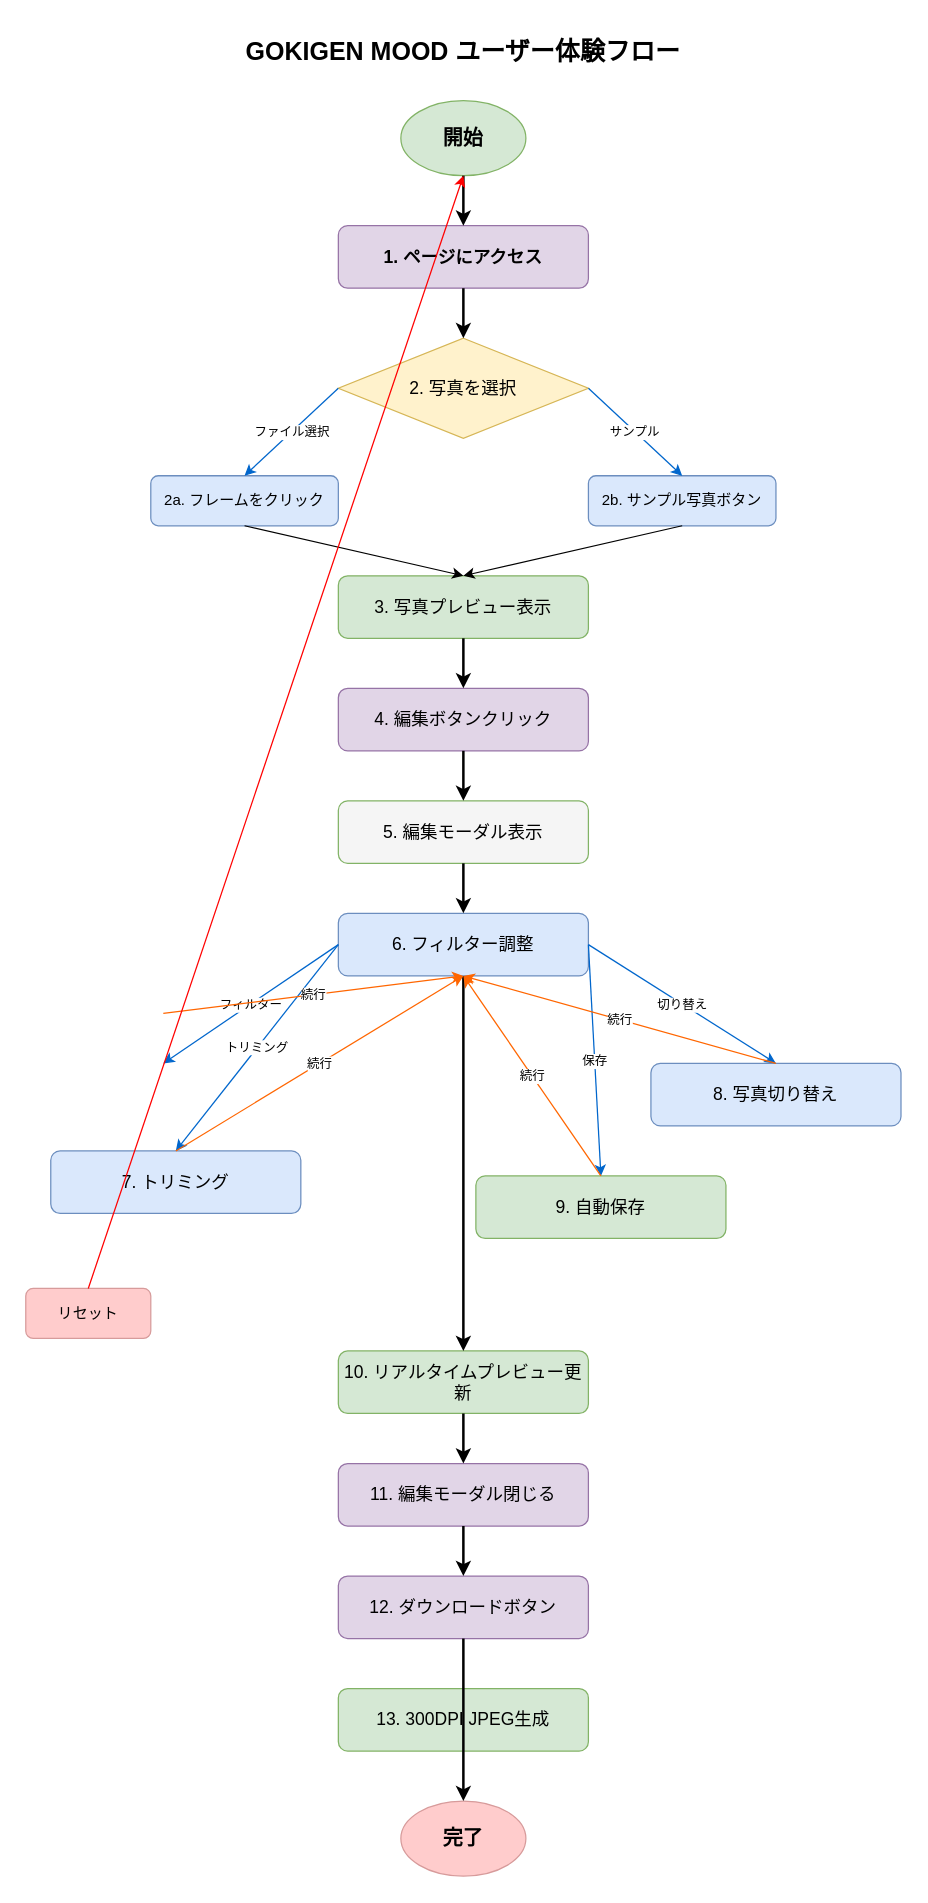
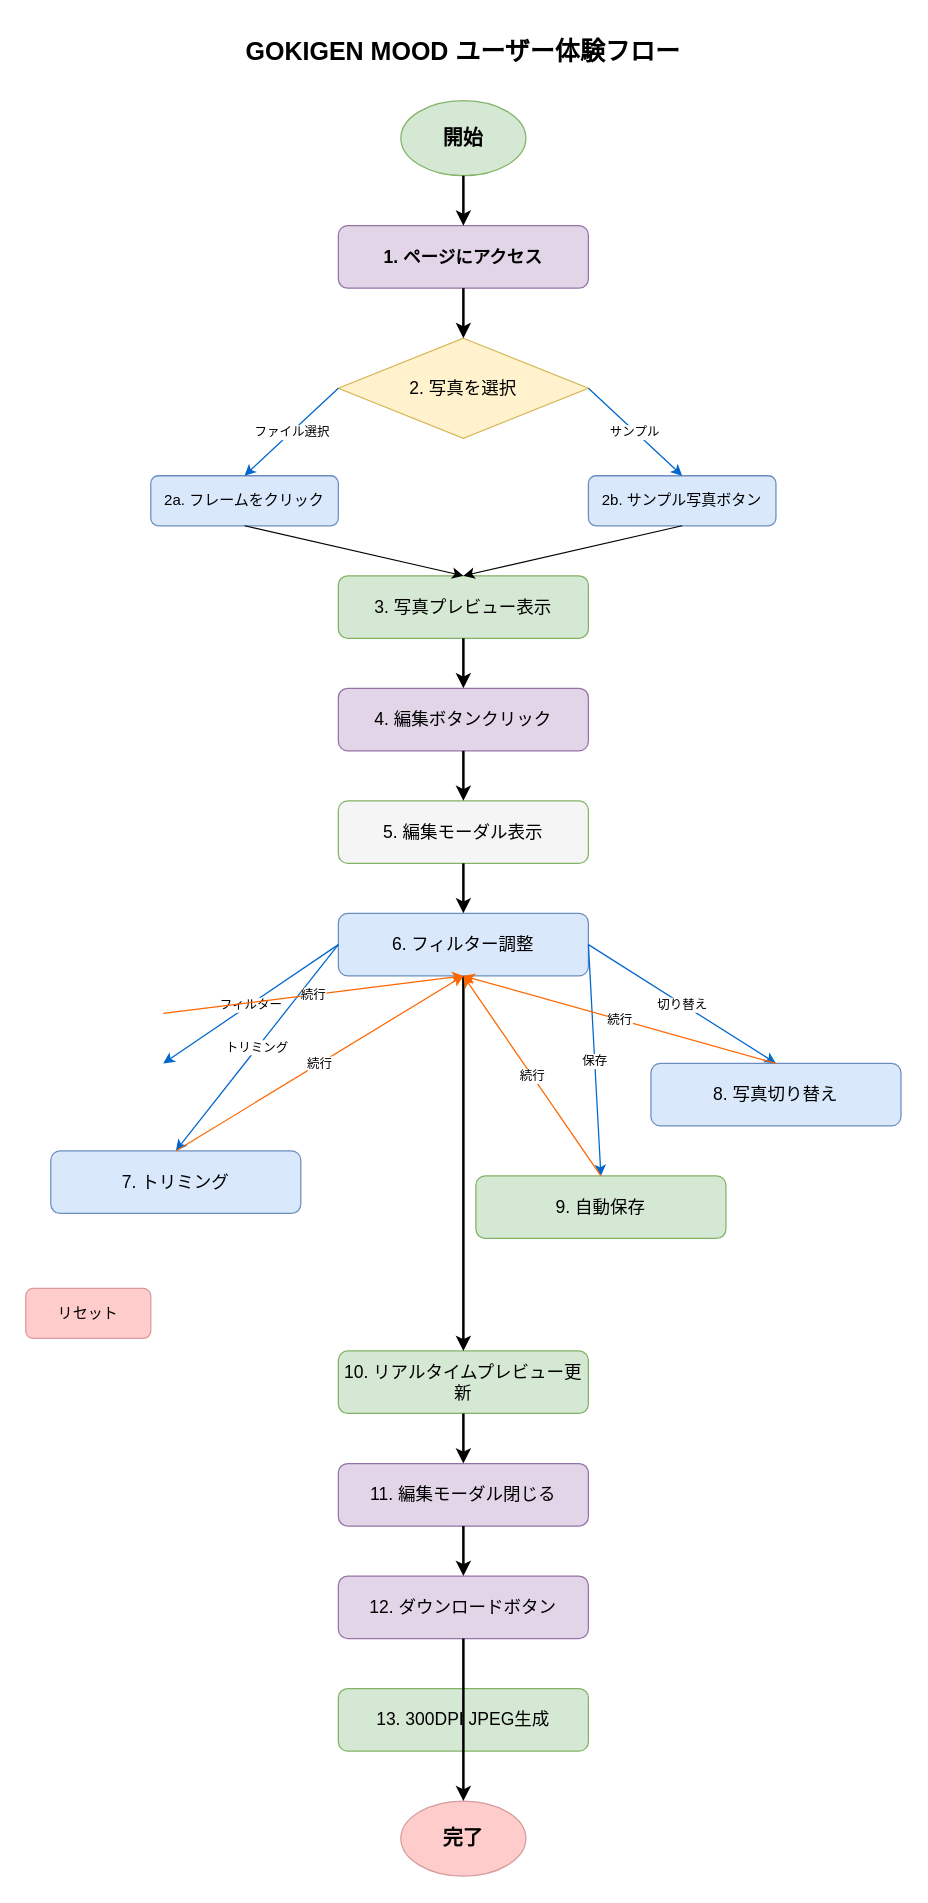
  <mxCell id="0" />
  <mxCell id="1" parent="0" />
  <mxCell id="2" value="GOKIGEN MOOD ユーザー体験フロー" style="text;html=1;strokeColor=none;fillColor=none;align=center;verticalAlign=middle;whiteSpace=wrap;rounded=0;fontSize=20;fontStyle=1;" parent="1" vertex="1"><mxGeometry x="170" y="20" width="400" height="40" as="geometry" /></mxCell>
  <mxCell id="3" value="開始" style="ellipse;whiteSpace=wrap;html=1;fillColor=#d5e8d4;strokeColor=#82b366;fontSize=16;fontStyle=1;" parent="1" vertex="1"><mxGeometry x="320" y="80" width="100" height="60" as="geometry" /></mxCell>
  <mxCell id="4" value="1. ページにアクセス" style="rounded=1;whiteSpace=wrap;html=1;fillColor=#e1d5e7;strokeColor=#9673a6;fontSize=14;fontStyle=1;" parent="1" vertex="1"><mxGeometry x="270" y="180" width="200" height="50" as="geometry" /></mxCell>
  <mxCell id="5" value="2. 写真を選択" style="rhombus;whiteSpace=wrap;html=1;fillColor=#fff2cc;strokeColor=#d6b656;fontSize=14;" parent="1" vertex="1"><mxGeometry x="270" y="270" width="200" height="80" as="geometry" /></mxCell>
  <mxCell id="6" value="2a. フレームをクリック" style="rounded=1;whiteSpace=wrap;html=1;fillColor=#dae8fc;strokeColor=#6c8ebf;fontSize=12;" parent="1" vertex="1"><mxGeometry x="120" y="380" width="150" height="40" as="geometry" /></mxCell>
  <mxCell id="7" value="2b. サンプル写真ボタン" style="rounded=1;whiteSpace=wrap;html=1;fillColor=#dae8fc;strokeColor=#6c8ebf;fontSize=12;" parent="1" vertex="1"><mxGeometry x="470" y="380" width="150" height="40" as="geometry" /></mxCell>
  <mxCell id="8" value="3. 写真プレビュー表示" style="rounded=1;whiteSpace=wrap;html=1;fillColor=#d5e8d4;strokeColor=#82b366;fontSize=14;" parent="1" vertex="1"><mxGeometry x="270" y="460" width="200" height="50" as="geometry" /></mxCell>
  <mxCell id="9" value="4. 編集ボタンクリック" style="rounded=1;whiteSpace=wrap;html=1;fillColor=#e1d5e7;strokeColor=#9673a6;fontSize=14;" parent="1" vertex="1"><mxGeometry x="270" y="550" width="200" height="50" as="geometry" /></mxCell>
  <mxCell id="10" value="5. 編集モーダル表示" style="rounded=1;whiteSpace=wrap;html=1;fillColor=#f5f5f5;strokeColor=#82b366;fontSize=14;" parent="1" vertex="1"><mxGeometry x="270" y="640" width="200" height="50" as="geometry" /></mxCell>
  <mxCell id="11" value="6. フィルター調整" style="rounded=1;whiteSpace=wrap;html=1;fillColor=#dae8fc;strokeColor=#6c8ebf;fontSize=14;" parent="1" vertex="1"><mxGeometry x="270" y="730" width="200" height="50" as="geometry" /></mxCell>
  <mxCell id="12" value="7. トリミング" style="rounded=1;whiteSpace=wrap;html=1;fillColor=#dae8fc;strokeColor=#6c8ebf;fontSize=14;" parent="1" vertex="1"><mxGeometry x="40" y="920" width="200" height="50" as="geometry" /></mxCell>
  <mxCell id="13" value="8. 写真切り替え" style="rounded=1;whiteSpace=wrap;html=1;fillColor=#dae8fc;strokeColor=#6c8ebf;fontSize=14;" parent="1" vertex="1"><mxGeometry x="520" y="850" width="200" height="50" as="geometry" /></mxCell>
  <mxCell id="14" value="9. 自動保存" style="rounded=1;whiteSpace=wrap;html=1;fillColor=#d5e8d4;strokeColor=#82b366;fontSize=14;" parent="1" vertex="1"><mxGeometry x="380" y="940" width="200" height="50" as="geometry" /></mxCell>
  <mxCell id="15" value="10. リアルタイムプレビュー更新" style="rounded=1;whiteSpace=wrap;html=1;fillColor=#d5e8d4;strokeColor=#82b366;fontSize=14;" parent="1" vertex="1"><mxGeometry x="270" y="1080" width="200" height="50" as="geometry" /></mxCell>
  <mxCell id="16" value="11. 編集モーダル閉じる" style="rounded=1;whiteSpace=wrap;html=1;fillColor=#e1d5e7;strokeColor=#9673a6;fontSize=14;" parent="1" vertex="1"><mxGeometry x="270" y="1170" width="200" height="50" as="geometry" /></mxCell>
  <mxCell id="17" value="12. ダウンロードボタン" style="rounded=1;whiteSpace=wrap;html=1;fillColor=#e1d5e7;strokeColor=#9673a6;fontSize=14;" parent="1" vertex="1"><mxGeometry x="270" y="1260" width="200" height="50" as="geometry" /></mxCell>
  <mxCell id="18" value="13. 300DPI JPEG生成" style="rounded=1;whiteSpace=wrap;html=1;fillColor=#d5e8d4;strokeColor=#82b366;fontSize=14;" vertex="1" parent="1"><mxGeometry x="270" y="1350" width="200" height="50" as="geometry" /></mxCell>
  <mxCell id="19" value="完了" style="ellipse;whiteSpace=wrap;html=1;fillColor=#ffcccc;strokeColor=#d79b9b;fontSize=16;fontStyle=1;" parent="1" vertex="1"><mxGeometry x="320" y="1440" width="100" height="60" as="geometry" /></mxCell>
  <mxCell id="20" value="" style="endArrow=classic;html=1;rounded=0;exitX=0.5;exitY=1;exitDx=0;exitDy=0;entryX=0.5;entryY=0;entryDx=0;entryDy=0;strokeColor=#000000;strokeWidth=2;" parent="1" source="3" target="4" edge="1"><mxGeometry width="50" height="50" relative="1" as="geometry"><mxPoint x="370" y="150" as="sourcePoint" /><mxPoint x="370" y="180" as="targetPoint" /></mxGeometry></mxCell>
  <mxCell id="21" value="" style="endArrow=classic;html=1;rounded=0;exitX=0.5;exitY=1;exitDx=0;exitDy=0;entryX=0.5;entryY=0;entryDx=0;entryDy=0;strokeColor=#000000;strokeWidth=2;" parent="1" source="4" target="5" edge="1"><mxGeometry width="50" height="50" relative="1" as="geometry"><mxPoint x="370" y="240" as="sourcePoint" /><mxPoint x="370" y="270" as="targetPoint" /></mxGeometry></mxCell>
  <mxCell id="22" value="ファイル選択" style="endArrow=classic;html=1;rounded=0;exitX=0;exitY=0.5;exitDx=0;exitDy=0;entryX=0.5;entryY=0;entryDx=0;entryDy=0;strokeColor=#0066CC;strokeWidth=1;fontSize=10;" parent="1" source="5" target="6" edge="1"><mxGeometry width="50" height="50" relative="1" as="geometry"><mxPoint x="270" y="320" as="sourcePoint" /><mxPoint x="195" y="380" as="targetPoint" /></mxGeometry></mxCell>
  <mxCell id="23" value="サンプル" style="endArrow=classic;html=1;rounded=0;exitX=1;exitY=0.5;exitDx=0;exitDy=0;entryX=0.5;entryY=0;entryDx=0;entryDy=0;strokeColor=#0066CC;strokeWidth=1;fontSize=10;" parent="1" source="5" target="7" edge="1"><mxGeometry width="50" height="50" relative="1" as="geometry"><mxPoint x="470" y="320" as="sourcePoint" /><mxPoint x="545" y="380" as="targetPoint" /></mxGeometry></mxCell>
  <mxCell id="24" value="" style="endArrow=classic;html=1;rounded=0;exitX=0.5;exitY=1;exitDx=0;exitDy=0;entryX=0.5;entryY=0;entryDx=0;entryDy=0;strokeColor=#000000;strokeWidth=1;" parent="1" source="6" target="8" edge="1"><mxGeometry width="50" height="50" relative="1" as="geometry"><mxPoint x="195" y="430" as="sourcePoint" /><mxPoint x="370" y="460" as="targetPoint" /></mxGeometry></mxCell>
  <mxCell id="25" value="" style="endArrow=classic;html=1;rounded=0;exitX=0.5;exitY=1;exitDx=0;exitDy=0;entryX=0.5;entryY=0;entryDx=0;entryDy=0;strokeColor=#000000;strokeWidth=1;" parent="1" source="7" target="8" edge="1"><mxGeometry width="50" height="50" relative="1" as="geometry"><mxPoint x="545" y="430" as="sourcePoint" /><mxPoint x="370" y="460" as="targetPoint" /></mxGeometry></mxCell>
  <mxCell id="26" value="" style="endArrow=classic;html=1;rounded=0;exitX=0.5;exitY=1;exitDx=0;exitDy=0;entryX=0.5;entryY=0;entryDx=0;entryDy=0;strokeColor=#000000;strokeWidth=2;" parent="1" source="8" target="9" edge="1"><mxGeometry width="50" height="50" relative="1" as="geometry"><mxPoint x="370" y="520" as="sourcePoint" /><mxPoint x="370" y="550" as="targetPoint" /></mxGeometry></mxCell>
  <mxCell id="27" value="" style="endArrow=classic;html=1;rounded=0;exitX=0.5;exitY=1;exitDx=0;exitDy=0;entryX=0.5;entryY=0;entryDx=0;entryDy=0;strokeColor=#000000;strokeWidth=2;" parent="1" source="9" target="10" edge="1"><mxGeometry width="50" height="50" relative="1" as="geometry"><mxPoint x="370" y="610" as="sourcePoint" /><mxPoint x="370" y="640" as="targetPoint" /></mxGeometry></mxCell>
  <mxCell id="28" value="" style="endArrow=classic;html=1;rounded=0;exitX=0.5;exitY=1;exitDx=0;exitDy=0;entryX=0.5;entryY=0;entryDx=0;entryDy=0;strokeColor=#000000;strokeWidth=2;" parent="1" source="10" target="11" edge="1"><mxGeometry width="50" height="50" relative="1" as="geometry"><mxPoint x="370" y="700" as="sourcePoint" /><mxPoint x="370" y="730" as="targetPoint" /></mxGeometry></mxCell>
  <mxCell id="29" value="フィルター" style="endArrow=classic;html=1;rounded=0;exitX=0;exitY=0.5;exitDx=0;exitDy=0;entryX=0.5;entryY=0;entryDx=0;entryDy=0;strokeColor=#0066CC;strokeWidth=1;fontSize=10;" parent="1" source="11" edge="1"><mxGeometry width="50" height="50" relative="1" as="geometry"><mxPoint x="270" y="780" as="sourcePoint" /><mxPoint x="130" y="850" as="targetPoint" /></mxGeometry></mxCell>
  <mxCell id="30" value="トリミング" style="endArrow=classic;html=1;rounded=0;exitX=0.25;exitY=0.5;exitDx=0;exitDy=0;entryX=0.5;entryY=0;entryDx=0;entryDy=0;strokeColor=#0066CC;strokeWidth=1;fontSize=10;" parent="1" source="11" target="12" edge="1"><mxGeometry width="50" height="50" relative="1" as="geometry"><mxPoint x="320" y="780" as="sourcePoint" /><mxPoint x="280" y="850" as="targetPoint" /></mxGeometry></mxCell>
  <mxCell id="31" value="切り替え" style="endArrow=classic;html=1;rounded=0;exitX=0.75;exitY=0.5;exitDx=0;exitDy=0;entryX=0.5;entryY=0;entryDx=0;entryDy=0;strokeColor=#0066CC;strokeWidth=1;fontSize=10;" parent="1" source="11" target="13" edge="1"><mxGeometry width="50" height="50" relative="1" as="geometry"><mxPoint x="420" y="780" as="sourcePoint" /><mxPoint x="430" y="850" as="targetPoint" /></mxGeometry></mxCell>
  <mxCell id="32" value="保存" style="endArrow=classic;html=1;rounded=0;exitX=1;exitY=0.5;exitDx=0;exitDy=0;entryX=0.5;entryY=0;entryDx=0;entryDy=0;strokeColor=#0066CC;strokeWidth=1;fontSize=10;" parent="1" source="11" target="14" edge="1"><mxGeometry width="50" height="50" relative="1" as="geometry"><mxPoint x="470" y="780" as="sourcePoint" /><mxPoint x="580" y="850" as="targetPoint" /></mxGeometry></mxCell>
  <mxCell id="33" value="" style="endArrow=classic;html=1;rounded=0;exitX=0.5;exitY=1;exitDx=0;exitDy=0;entryX=0.5;entryY=0;entryDx=0;entryDy=0;strokeColor=#000000;strokeWidth=2;" parent="1" source="11" target="15" edge="1"><mxGeometry width="50" height="50" relative="1" as="geometry"><mxPoint x="370" y="820" as="sourcePoint" /><mxPoint x="370" y="940" as="targetPoint" /></mxGeometry></mxCell>
  <mxCell id="34" value="" style="endArrow=classic;html=1;rounded=0;exitX=0.5;exitY=1;exitDx=0;exitDy=0;entryX=0.5;entryY=0;entryDx=0;entryDy=0;strokeColor=#000000;strokeWidth=2;" parent="1" source="15" target="16" edge="1"><mxGeometry width="50" height="50" relative="1" as="geometry"><mxPoint x="370" y="1000" as="sourcePoint" /><mxPoint x="370" y="1030" as="targetPoint" /></mxGeometry></mxCell>
  <mxCell id="35" value="" style="endArrow=classic;html=1;rounded=0;exitX=0.5;exitY=1;exitDx=0;exitDy=0;entryX=0.5;entryY=0;entryDx=0;entryDy=0;strokeColor=#000000;strokeWidth=2;" parent="1" source="16" target="17" edge="1"><mxGeometry width="50" height="50" relative="1" as="geometry"><mxPoint x="370" y="1090" as="sourcePoint" /><mxPoint x="370" y="1120" as="targetPoint" /></mxGeometry></mxCell>
  <mxCell id="36" value="" style="endArrow=classic;html=1;rounded=0;exitX=0.5;exitY=1;exitDx=0;exitDy=0;entryX=0.5;entryY=0;entryDx=0;entryDy=0;strokeColor=#000000;strokeWidth=2;" parent="1" source="17" target="19" edge="1"><mxGeometry width="50" height="50" relative="1" as="geometry"><mxPoint x="370" y="1180" as="sourcePoint" /><mxPoint x="370" y="1210" as="targetPoint" /></mxGeometry></mxCell>
  <mxCell id="37" value="続行" style="endArrow=classic;html=1;rounded=0;exitX=0.5;exitY=0;exitDx=0;exitDy=0;entryX=0.5;entryY=1;entryDx=0;entryDy=0;strokeColor=#FF6600;strokeWidth=1;fontSize=10;" parent="1" target="11" edge="1"><mxGeometry width="50" height="50" relative="1" as="geometry"><mxPoint x="130" y="810" as="sourcePoint" /><mxPoint x="370" y="730" as="targetPoint" /></mxGeometry></mxCell>
  <mxCell id="38" value="続行" style="endArrow=classic;html=1;rounded=0;exitX=0.5;exitY=0;exitDx=0;exitDy=0;entryX=0.5;entryY=1;entryDx=0;entryDy=0;strokeColor=#FF6600;strokeWidth=1;fontSize=10;" parent="1" source="12" target="11" edge="1"><mxGeometry width="50" height="50" relative="1" as="geometry"><mxPoint x="280" y="810" as="sourcePoint" /><mxPoint x="370" y="730" as="targetPoint" /></mxGeometry></mxCell>
  <mxCell id="39" value="続行" style="endArrow=classic;html=1;rounded=0;exitX=0.5;exitY=0;exitDx=0;exitDy=0;entryX=0.5;entryY=1;entryDx=0;entryDy=0;strokeColor=#FF6600;strokeWidth=1;fontSize=10;" parent="1" source="13" target="11" edge="1"><mxGeometry width="50" height="50" relative="1" as="geometry"><mxPoint x="430" y="810" as="sourcePoint" /><mxPoint x="370" y="730" as="targetPoint" /></mxGeometry></mxCell>
  <mxCell id="40" value="続行" style="endArrow=classic;html=1;rounded=0;exitX=0.5;exitY=0;exitDx=0;exitDy=0;entryX=0.5;entryY=1;entryDx=0;entryDy=0;strokeColor=#FF6600;strokeWidth=1;fontSize=10;" parent="1" source="14" target="11" edge="1"><mxGeometry width="50" height="50" relative="1" as="geometry"><mxPoint x="580" y="810" as="sourcePoint" /><mxPoint x="370" y="730" as="targetPoint" /></mxGeometry></mxCell>
  <mxCell id="41" value="リセット" style="rounded=1;whiteSpace=wrap;html=1;fillColor=#ffcccc;strokeColor=#d79b9b;fontSize=12;" parent="1" vertex="1"><mxGeometry x="20" y="1030" width="100" height="40" as="geometry" /></mxCell>
- <mxCell id="42" value="" style="endArrow=classic;html=1;rounded=0;exitX=0.5;exitY=0;exitDx=0;exitDy=0;entryX=0.5;entryY=1;entryDx=0;entryDy=0;strokeColor=#FF0000;strokeWidth=1;" parent="1" source="41" target="3" edge="1"><mxGeometry width="50" height="50" relative="1" as="geometry"><mxPoint x="70" y="990" as="sourcePoint" /><mxPoint x="370" y="80" as="targetPoint" /></mxGeometry></mxCell>
